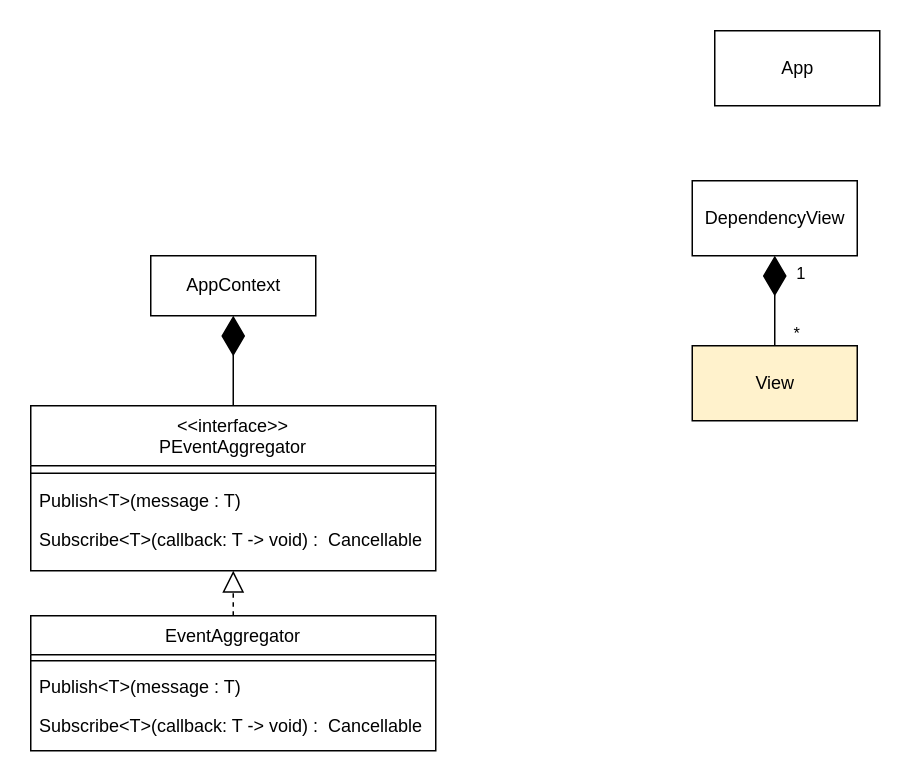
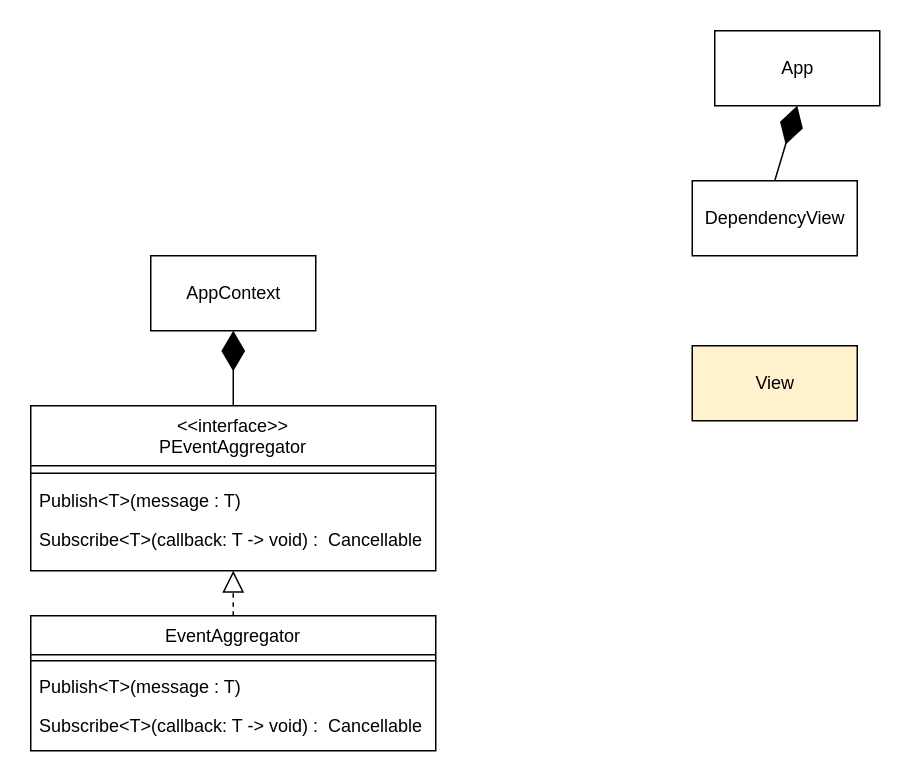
  <mxCell id="0" />
  <mxCell id="1" parent="0" />
  <mxCell id="2" value="EventAggregator" style="swimlane;fontStyle=0;align=center;verticalAlign=top;childLayout=stackLayout;horizontal=1;startSize=26;horizontalStack=0;resizeParent=1;resizeLast=0;collapsible=1;marginBottom=0;rounded=0;shadow=0;strokeWidth=1;" parent="1" vertex="1"><mxGeometry x="20" y="410" width="270" height="90" as="geometry"><mxRectangle x="550" y="140" width="160" height="26" as="alternateBounds" /></mxGeometry></mxCell>
  <mxCell id="3" value="" style="line;html=1;strokeWidth=1;align=left;verticalAlign=middle;spacingTop=-1;spacingLeft=3;spacingRight=3;rotatable=0;labelPosition=right;points=[];portConstraint=eastwest;" parent="2" vertex="1"><mxGeometry y="26" width="270" height="8" as="geometry" /></mxCell>
  <mxCell id="4" value="Publish&lt;T&gt;(message : T)" style="text;align=left;verticalAlign=top;spacingLeft=4;spacingRight=4;overflow=hidden;rotatable=0;points=[[0,0.5],[1,0.5]];portConstraint=eastwest;" parent="2" vertex="1"><mxGeometry y="34" width="270" height="26" as="geometry" /></mxCell>
  <mxCell id="5" value="Subscribe&lt;T&gt;(callback: T -&gt; void) :  Cancellable" style="text;align=left;verticalAlign=top;spacingLeft=4;spacingRight=4;overflow=hidden;rotatable=0;points=[[0,0.5],[1,0.5]];portConstraint=eastwest;" parent="2" vertex="1"><mxGeometry y="60" width="270" height="20" as="geometry" /></mxCell>
  <mxCell id="6" value="" style="endArrow=diamondThin;endFill=1;endSize=24;html=1;rounded=0;entryX=0.5;entryY=1;entryDx=0;entryDy=0;exitX=0.5;exitY=0;exitDx=0;exitDy=0;" edge="1" parent="1" source="8" target="12"><mxGeometry width="160" relative="1" as="geometry"><mxPoint x="106" y="100" as="sourcePoint" /><mxPoint x="110" y="140" as="targetPoint" /><Array as="points" /></mxGeometry></mxCell>
  <mxCell id="7" value="" style="endArrow=block;dashed=1;endFill=0;endSize=12;html=1;rounded=0;entryX=0.5;entryY=1;entryDx=0;entryDy=0;exitX=0.5;exitY=0;exitDx=0;exitDy=0;" edge="1" parent="1" source="2" target="8"><mxGeometry width="160" relative="1" as="geometry"><mxPoint x="230" y="360" as="sourcePoint" /><mxPoint x="330" y="360" as="targetPoint" /></mxGeometry></mxCell>
  <mxCell id="8" value="&lt;&lt;interface&gt;&gt;&#10;PEventAggregator" style="swimlane;fontStyle=0;align=center;verticalAlign=top;childLayout=stackLayout;horizontal=1;startSize=40;horizontalStack=0;resizeParent=1;resizeLast=0;collapsible=1;marginBottom=0;rounded=0;shadow=0;strokeWidth=1;" vertex="1" parent="1"><mxGeometry x="20" y="270" width="270" height="110" as="geometry"><mxRectangle x="550" y="140" width="160" height="26" as="alternateBounds" /></mxGeometry></mxCell>
  <mxCell id="9" value="" style="line;html=1;strokeWidth=1;align=left;verticalAlign=middle;spacingTop=-1;spacingLeft=3;spacingRight=3;rotatable=0;labelPosition=right;points=[];portConstraint=eastwest;" vertex="1" parent="8"><mxGeometry y="40" width="270" height="10" as="geometry" /></mxCell>
  <mxCell id="10" value="Publish&lt;T&gt;(message : T)" style="text;align=left;verticalAlign=top;spacingLeft=4;spacingRight=4;overflow=hidden;rotatable=0;points=[[0,0.5],[1,0.5]];portConstraint=eastwest;" vertex="1" parent="8"><mxGeometry y="50" width="270" height="26" as="geometry" /></mxCell>
  <mxCell id="11" value="Subscribe&lt;T&gt;(callback: T -&gt; void) :  Cancellable" style="text;align=left;verticalAlign=top;spacingLeft=4;spacingRight=4;overflow=hidden;rotatable=0;points=[[0,0.5],[1,0.5]];portConstraint=eastwest;" vertex="1" parent="8"><mxGeometry y="76" width="270" height="34" as="geometry" /></mxCell>
- <mxCell id="12" value="AppContext" style="html=1;" vertex="1" parent="1"><mxGeometry x="100" y="170" width="110" height="40" as="geometry" /></mxCell>
+ <mxCell id="12" value="AppContext" style="html=1;" vertex="1" parent="1"><mxGeometry x="100" y="170" width="110" height="50" as="geometry" /></mxCell>
  <mxCell id="13" value="App" style="html=1;" vertex="1" parent="1"><mxGeometry x="476" y="20" width="110" height="50" as="geometry" /></mxCell>
  <mxCell id="14" value="DependencyView" style="html=1;" vertex="1" parent="1"><mxGeometry x="461" y="120" width="110" height="50" as="geometry" /></mxCell>
+ <mxCell id="15" value="" style="endArrow=diamondThin;endFill=1;endSize=24;html=1;rounded=0;entryX=0.5;entryY=1;entryDx=0;entryDy=0;exitX=0.5;exitY=0;exitDx=0;exitDy=0;" edge="1" parent="1" source="14" target="13"><mxGeometry width="160" relative="1" as="geometry"><mxPoint x="507" y="160" as="sourcePoint" /><mxPoint x="467" y="160" as="targetPoint" /></mxGeometry></mxCell>
  <mxCell id="16" value="View" style="html=1;fillColor=#fff2cc;" vertex="1" parent="1"><mxGeometry x="461" y="230" width="110" height="50" as="geometry" /></mxCell>
- <mxCell id="17" value="" style="endArrow=diamondThin;html=1;rounded=0;targetPerimeterSpacing=0;endFill=1;entryX=0.5;entryY=1;entryDx=0;entryDy=0;exitX=0.5;exitY=0;exitDx=0;exitDy=0;endSize=24;startSize=24;" edge="1" parent="1" source="16" target="14"><mxGeometry relative="1" as="geometry"><mxPoint x="287" y="240" as="sourcePoint" /><mxPoint x="447" y="240" as="targetPoint" /></mxGeometry></mxCell>
- <mxCell id="18" value="*" style="edgeLabel;resizable=0;html=1;align=left;verticalAlign=bottom;" connectable="0" vertex="1" parent="17"><mxGeometry x="-1" relative="1" as="geometry"><mxPoint x="11" as="offset" /></mxGeometry></mxCell>
- <mxCell id="19" value="1&lt;br&gt;" style="edgeLabel;resizable=0;html=1;align=right;verticalAlign=bottom;" connectable="0" vertex="1" parent="17"><mxGeometry x="1" relative="1" as="geometry"><mxPoint x="21" y="20" as="offset" /></mxGeometry></mxCell>
